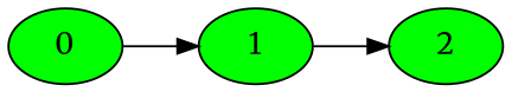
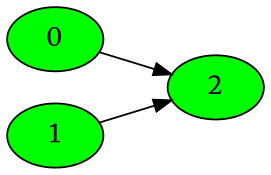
  digraph {
    fontname=Merriweather
    rankdir=LR
    node [fillcolor=green fontname=Merriweather style=filled]
    edge [fontname=Merriweather]
    0
    1
    2
-   0 -> 1
+   0 -> 2
    1 -> 2
  }
